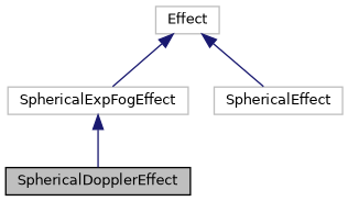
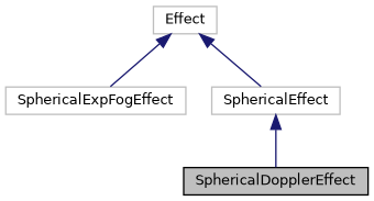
  digraph {
    node [color=grey75 fillcolor=white fontname=Helvetica fontsize=10 shape=record style=filled]
    edge [color=midnightblue dir=back fontname=Helvetica fontsize=10 labelfontname=Helvetica labelfontsize=10 style=solid]
    n1 [color=black fillcolor=grey75 fontcolor=black height=0.2 label=SphericalDopplerEffect width=0.4]
    n2 [height=0.2 label=SphericalExpFogEffect width=0.4]
    n3 [height=0.2 label=SphericalEffect width=0.4]
    n4 [height=0.2 label=Effect width=0.4]
-   n2 -> n1
+   n3 -> n1
    n4 -> n2
    n4 -> n3
  }
